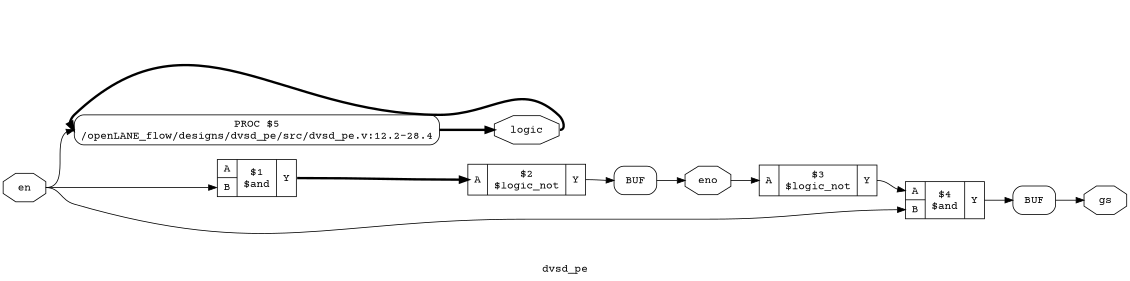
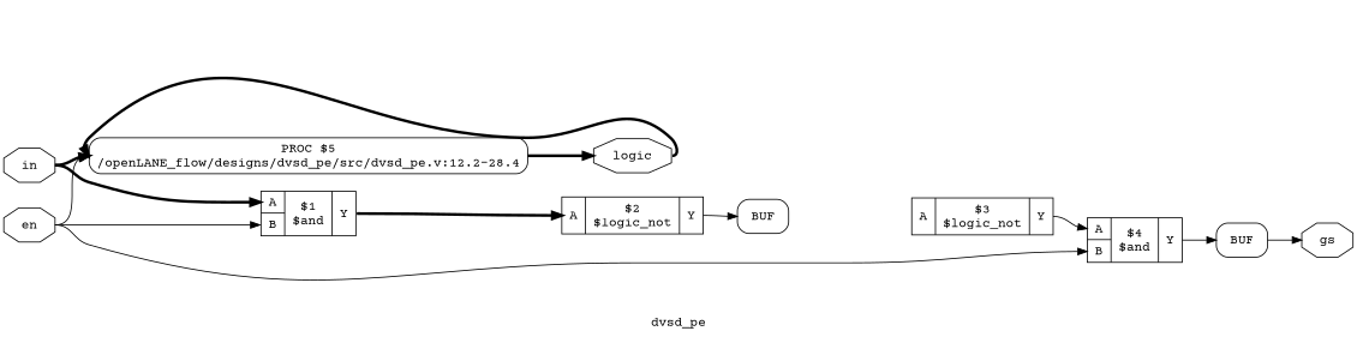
  digraph {
    fontname="Courier Prime"
    label=dvsd_pe
    rankdir=LR
    remincross=true
    node [fontname="Courier Prime" shape=octagon]
    edge [color=black fontname="Courier Prime" headport=w tailport=e]
    n1 [color=black fontcolor=black label=gs]
-   n2 [color=black fontcolor=black label=eno]
    n3 [label="{{<p13> A}|$3\n$logic_not|{<p15> Y}}" shape=record]
    n4 [label="{{<p13> A|<p14> B}|$4\n$and|{<p15> Y}}" shape=record]
    n5 [color=black fontcolor=black label=logic]
    n6 [label="PROC $5\n/openLANE_flow/designs/dvsd_pe/src/dvsd_pe.v:12.2-28.4" shape=box style=rounded]
    n7 [color=black fontcolor=black label=en]
    n8 [label="{{<p13> A|<p14> B}|$1\n$and|{<p15> Y}}" shape=record]
    n9 [label=BUF shape=box style=rounded]
    n10 [label="{{<p13> A}|$2\n$logic_not|{<p15> Y}}" shape=record]
+   n11 [color=black fontcolor=black label=in]
    n12 [label=BUF shape=box style=rounded]
-   n2 -> n3 [headport="p13:w"]
    n3 -> n4 [headport="p13:w" tailport="p15:e"]
    n4 -> n9 [headport="w:w" tailport="p15:e"]
    n5 -> n6 [style="setlinewidth(3)"]
    n6 -> n5 [style="setlinewidth(3)"]
    n7 -> n4 [headport="p14:w"]
    n7 -> n6
    n7 -> n8 [headport="p14:w"]
    n8 -> n10 [headport="p13:w" style="setlinewidth(3)" tailport="p15:e"]
    n9 -> n1 [tailport="e:e"]
    n10 -> n12 [headport="w:w" tailport="p15:e"]
-   n12 -> n2 [tailport="e:e"]
+   n11 -> n6 [style="setlinewidth(3)"]
+   n11 -> n8 [headport="p13:w" style="setlinewidth(3)"]
  }
